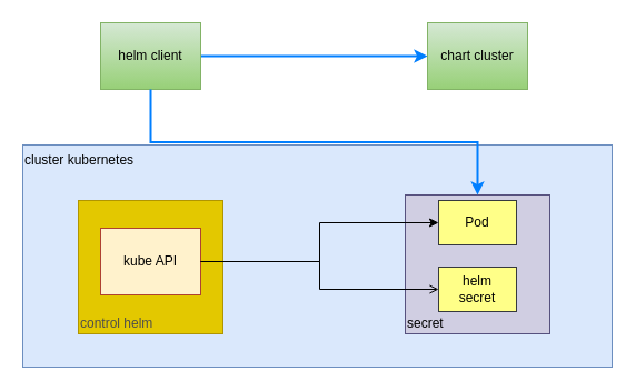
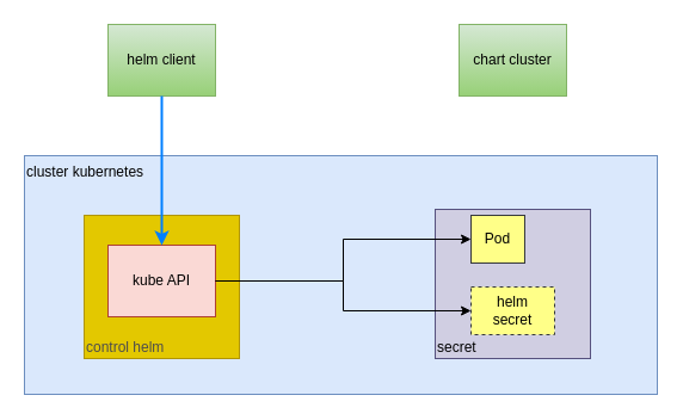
  <mxCell id="0" />
  <mxCell id="1" parent="0" />
  <mxCell id="2" value="cluster kubernetes" style="rounded=0;whiteSpace=wrap;html=1;fillColor=#dae8fc;strokeColor=#6c8ebf;align=left;verticalAlign=top;" parent="1" vertex="1"><mxGeometry x="20" y="130" width="530" height="200" as="geometry" /></mxCell>
- <mxCell id="3" style="edgeStyle=orthogonalEdgeStyle;rounded=0;orthogonalLoop=1;jettySize=auto;html=1;strokeColor=#007FFF;strokeWidth=2;exitX=1;exitY=0.5;exitDx=0;exitDy=0;entryX=0;entryY=0.5;entryDx=0;entryDy=0;" parent="1" edge="1" target="10" source="9"><mxGeometry relative="1" as="geometry"><mxPoint x="220" y="60" as="sourcePoint" /><mxPoint x="310" y="60" as="targetPoint" /></mxGeometry></mxCell>
  <mxCell id="4" value="control helm" style="rounded=0;whiteSpace=wrap;html=1;align=left;fillColor=#e3c800;strokeColor=#B09500;verticalAlign=bottom;fontColor=#4D4D4D;" vertex="1" parent="1"><mxGeometry x="70" y="180" width="130" height="120" as="geometry" /></mxCell>
- <mxCell id="5" value="kube API" style="rounded=0;whiteSpace=wrap;html=1;align=center;fillColor=#fff2cc;strokeColor=#ae4132;" vertex="1" parent="1"><mxGeometry x="90" y="205" width="90" height="60" as="geometry" /></mxCell>
+ <mxCell id="5" value="kube API" style="rounded=0;whiteSpace=wrap;html=1;align=center;fillColor=#fad9d5;strokeColor=#ae4132;" vertex="1" parent="1"><mxGeometry x="90" y="205" width="90" height="60" as="geometry" /></mxCell>
  <mxCell id="6" value="secret" style="rounded=0;whiteSpace=wrap;html=1;align=left;fillColor=#d0cee2;strokeColor=#56517e;verticalAlign=bottom;" vertex="1" parent="1"><mxGeometry x="364" y="175" width="130" height="125" as="geometry" /></mxCell>
- <mxCell id="7" value="Pod" style="rounded=0;whiteSpace=wrap;html=1;align=center;fillColor=#ffff88;strokeColor=#36393d;" vertex="1" parent="1"><mxGeometry x="394" y="180" width="70" height="40" as="geometry" /></mxCell>
- <mxCell id="8" value="helm&lt;br&gt;secret" style="rounded=0;whiteSpace=wrap;html=1;align=center;fillColor=#ffff88;strokeColor=#36393d;" vertex="1" parent="1"><mxGeometry x="394" y="240" width="70" height="40" as="geometry" /></mxCell>
+ <mxCell id="7" value="Pod" style="rounded=0;whiteSpace=wrap;html=1;align=center;fillColor=#ffff88;strokeColor=#36393d;" vertex="1" parent="1"><mxGeometry x="394" y="180" width="45" height="40" as="geometry" /></mxCell>
+ <mxCell id="8" value="helm&lt;br&gt;secret" style="rounded=0;whiteSpace=wrap;html=1;align=center;fillColor=#ffff88;strokeColor=#36393d;dashed=1;" vertex="1" parent="1"><mxGeometry x="394" y="240" width="70" height="40" as="geometry" /></mxCell>
  <mxCell id="9" value="helm client" style="rounded=0;whiteSpace=wrap;html=1;align=center;fillColor=#d5e8d4;strokeColor=#82b366;gradientColor=#97d077;" vertex="1" parent="1"><mxGeometry x="90" y="20" width="90" height="60" as="geometry" /></mxCell>
  <mxCell id="10" value="chart cluster" style="rounded=0;whiteSpace=wrap;html=1;align=center;fillColor=#d5e8d4;strokeColor=#82b366;gradientColor=#97d077;" vertex="1" parent="1"><mxGeometry x="384" y="20" width="90" height="60" as="geometry" /></mxCell>
- <mxCell id="11" style="edgeStyle=orthogonalEdgeStyle;rounded=0;orthogonalLoop=1;jettySize=auto;html=1;strokeColor=#007FFF;strokeWidth=2;exitX=0.5;exitY=1;exitDx=0;exitDy=0;" edge="1" parent="1" source="9" target="6"><mxGeometry relative="1" as="geometry"><mxPoint x="190" y="60" as="sourcePoint" /><mxPoint x="394" y="60" as="targetPoint" /></mxGeometry></mxCell>
+ <mxCell id="11" style="edgeStyle=orthogonalEdgeStyle;rounded=0;orthogonalLoop=1;jettySize=auto;html=1;strokeColor=#007FFF;strokeWidth=2;exitX=0.5;exitY=1;exitDx=0;exitDy=0;entryX=0.5;entryY=0;entryDx=0;entryDy=0;" edge="1" parent="1" source="9" target="5"><mxGeometry relative="1" as="geometry"><mxPoint x="190" y="60" as="sourcePoint" /><mxPoint x="394" y="60" as="targetPoint" /></mxGeometry></mxCell>
  <mxCell id="12" style="edgeStyle=orthogonalEdgeStyle;rounded=0;orthogonalLoop=1;jettySize=auto;html=1;exitX=1;exitY=0.5;exitDx=0;exitDy=0;entryX=0;entryY=0.5;entryDx=0;entryDy=0;fontColor=#4D4D4D;" edge="1" parent="1" source="5" target="7"><mxGeometry relative="1" as="geometry" /></mxCell>
- <mxCell id="13" style="edgeStyle=orthogonalEdgeStyle;rounded=0;orthogonalLoop=1;jettySize=auto;html=1;exitX=1;exitY=0.5;exitDx=0;exitDy=0;entryX=0;entryY=0.5;entryDx=0;entryDy=0;fontColor=#4D4D4D;endArrow=open;" edge="1" parent="1" source="5" target="8"><mxGeometry relative="1" as="geometry" /></mxCell>
+ <mxCell id="13" style="edgeStyle=orthogonalEdgeStyle;rounded=0;orthogonalLoop=1;jettySize=auto;html=1;exitX=1;exitY=0.5;exitDx=0;exitDy=0;entryX=0;entryY=0.5;entryDx=0;entryDy=0;fontColor=#4D4D4D;" edge="1" parent="1" source="5" target="8"><mxGeometry relative="1" as="geometry" /></mxCell>
